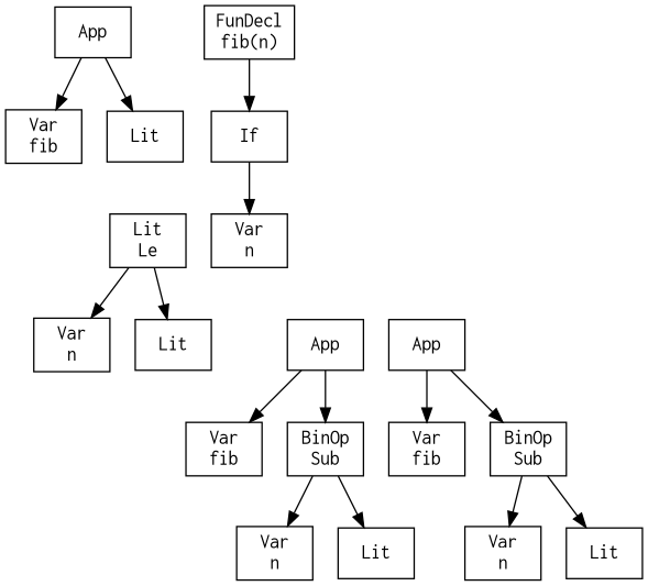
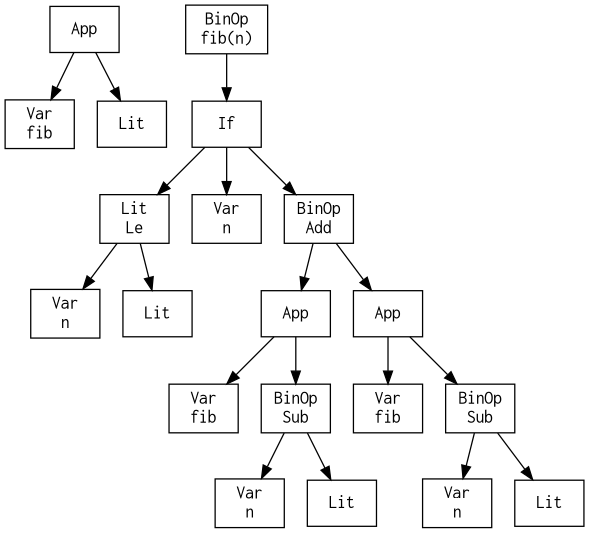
  digraph {
    node [fontname=Courier shape=box]
    n1 [label=App]
    n2 [label="Var\nfib"]
    n3 [label=Lit]
-   n4 [label="FunDecl\nfib(n)"]
+   n4 [label="BinOp\nfib(n)"]
    n5 [label=If]
    n6 [label="Lit\nLe"]
    n7 [label="Var\nn"]
+   n8 [label="BinOp\nAdd"]
    n9 [label="Var\nn"]
    n10 [label=Lit]
    n11 [label=App]
    n12 [label=App]
    n13 [label="Var\nfib"]
    n14 [label="BinOp\nSub"]
    n15 [label="Var\nfib"]
    n16 [label="BinOp\nSub"]
    n17 [label="Var\nn"]
    n18 [label=Lit]
    n19 [label="Var\nn"]
    n20 [label=Lit]
    n1 -> n2
    n1 -> n3
    n4 -> n5
+   n5 -> n6
    n5 -> n7
+   n5 -> n8
    n6 -> n9
    n6 -> n10
+   n8 -> n11
+   n8 -> n12
    n11 -> n13
    n11 -> n14
    n12 -> n15
    n12 -> n16
    n14 -> n17
    n14 -> n18
    n16 -> n19
    n16 -> n20
  }
